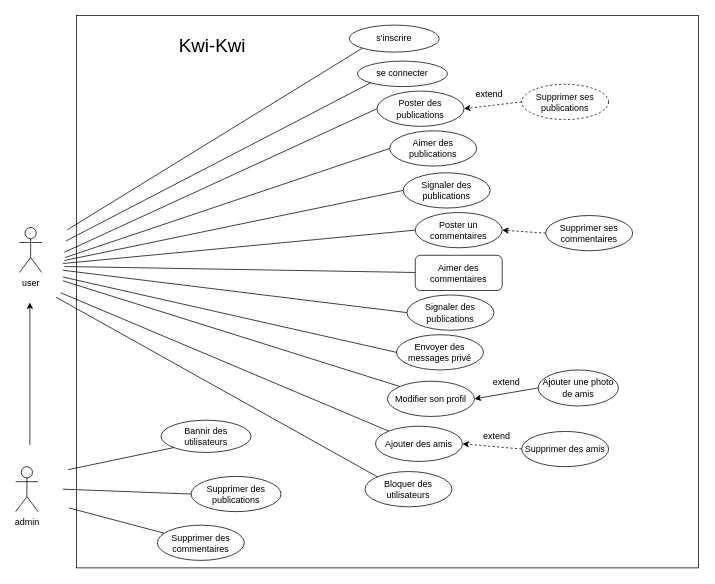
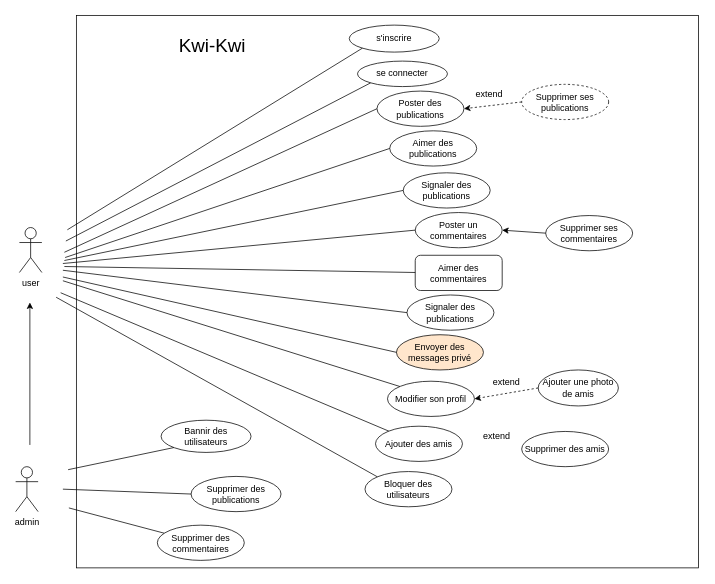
  <mxCell id="0" />
  <mxCell id="1" parent="0" />
  <mxCell id="2" value="" style="rounded=0;whiteSpace=wrap;html=1;shadow=0;sketch=0;fontSize=12;strokeColor=#000000;strokeWidth=1;fillColor=#FFFFFF;" parent="1" vertex="1"><mxGeometry x="101" y="20" width="830" height="737" as="geometry" /></mxCell>
  <mxCell id="3" value="user" style="shape=umlActor;verticalLabelPosition=bottom;verticalAlign=top;html=1;outlineConnect=0;" parent="1" vertex="1"><mxGeometry x="25" y="303" width="30" height="60" as="geometry" /></mxCell>
  <mxCell id="4" value="s'inscrire" style="ellipse;whiteSpace=wrap;html=1;" parent="1" vertex="1"><mxGeometry x="465" y="33" width="120" height="36" as="geometry" /></mxCell>
  <mxCell id="5" value="se connecter" style="ellipse;whiteSpace=wrap;html=1;" parent="1" vertex="1"><mxGeometry x="476" y="81" width="120" height="34" as="geometry" /></mxCell>
  <mxCell id="6" value="" style="endArrow=none;html=1;entryX=0;entryY=1;entryDx=0;entryDy=0;" parent="1" target="4" edge="1"><mxGeometry width="50" height="50" relative="1" as="geometry"><mxPoint x="89" y="306" as="sourcePoint" /><mxPoint x="540" y="401" as="targetPoint" /></mxGeometry></mxCell>
  <mxCell id="7" value="" style="endArrow=none;html=1;entryX=0;entryY=1;entryDx=0;entryDy=0;" parent="1" target="5" edge="1"><mxGeometry width="50" height="50" relative="1" as="geometry"><mxPoint x="87" y="321" as="sourcePoint" /><mxPoint x="386" y="197" as="targetPoint" /></mxGeometry></mxCell>
  <mxCell id="8" value="Poster des publications" style="ellipse;whiteSpace=wrap;html=1;" parent="1" vertex="1"><mxGeometry x="502" y="121" width="116" height="47" as="geometry" /></mxCell>
  <mxCell id="9" value="Supprimer des amis" style="ellipse;whiteSpace=wrap;html=1;" parent="1" vertex="1"><mxGeometry x="695" y="575" width="116" height="47" as="geometry" /></mxCell>
  <mxCell id="10" value="Aimer des publications" style="ellipse;whiteSpace=wrap;html=1;" parent="1" vertex="1"><mxGeometry x="519" y="174" width="116" height="47" as="geometry" /></mxCell>
  <mxCell id="11" value="Modifier son profil" style="ellipse;whiteSpace=wrap;html=1;" parent="1" vertex="1"><mxGeometry x="516" y="508" width="116" height="47" as="geometry" /></mxCell>
  <mxCell id="12" value="Signaler des publications" style="ellipse;whiteSpace=wrap;html=1;" parent="1" vertex="1"><mxGeometry x="537" y="230" width="116" height="47" as="geometry" /></mxCell>
- <mxCell id="13" value="Envoyer des messages privé" style="ellipse;whiteSpace=wrap;html=1;" parent="1" vertex="1"><mxGeometry x="528" y="446" width="116" height="47" as="geometry" /></mxCell>
+ <mxCell id="13" value="Envoyer des messages privé" style="ellipse;whiteSpace=wrap;html=1;fillColor=#ffe6cc;" parent="1" vertex="1"><mxGeometry x="528" y="446" width="116" height="47" as="geometry" /></mxCell>
  <mxCell id="14" value="Ajouter des amis" style="ellipse;whiteSpace=wrap;html=1;" parent="1" vertex="1"><mxGeometry x="500" y="568" width="116" height="47" as="geometry" /></mxCell>
  <mxCell id="15" value="Bloquer des utilisateurs" style="ellipse;whiteSpace=wrap;html=1;" parent="1" vertex="1"><mxGeometry x="486" y="628.5" width="116" height="47" as="geometry" /></mxCell>
  <mxCell id="16" value="" style="endArrow=none;html=1;exitX=0;exitY=0.5;exitDx=0;exitDy=0;" parent="1" source="8" edge="1"><mxGeometry width="50" height="50" relative="1" as="geometry"><mxPoint x="490" y="458" as="sourcePoint" /><mxPoint x="85" y="336" as="targetPoint" /></mxGeometry></mxCell>
  <mxCell id="17" value="" style="endArrow=none;html=1;entryX=0;entryY=0.5;entryDx=0;entryDy=0;" parent="1" target="13" edge="1"><mxGeometry width="50" height="50" relative="1" as="geometry"><mxPoint x="83" y="369" as="sourcePoint" /><mxPoint x="365" y="437" as="targetPoint" /></mxGeometry></mxCell>
  <mxCell id="18" value="" style="endArrow=none;html=1;entryX=0;entryY=0;entryDx=0;entryDy=0;" parent="1" target="11" edge="1"><mxGeometry width="50" height="50" relative="1" as="geometry"><mxPoint x="83" y="374" as="sourcePoint" /><mxPoint x="370" y="483" as="targetPoint" /></mxGeometry></mxCell>
  <mxCell id="19" value="" style="endArrow=none;html=1;" parent="1" target="14" edge="1"><mxGeometry width="50" height="50" relative="1" as="geometry"><mxPoint x="80" y="390" as="sourcePoint" /><mxPoint x="362" y="521" as="targetPoint" /></mxGeometry></mxCell>
  <mxCell id="20" value="" style="endArrow=none;html=1;entryX=0;entryY=0;entryDx=0;entryDy=0;" parent="1" target="15" edge="1"><mxGeometry width="50" height="50" relative="1" as="geometry"><mxPoint x="74" y="396" as="sourcePoint" /><mxPoint x="284" y="631" as="targetPoint" /></mxGeometry></mxCell>
  <mxCell id="21" value="admin" style="shape=umlActor;verticalLabelPosition=bottom;verticalAlign=top;html=1;outlineConnect=0;" parent="1" vertex="1"><mxGeometry x="20" y="622" width="30" height="60" as="geometry" /></mxCell>
  <mxCell id="22" value="Bannir des utilisateurs" style="ellipse;whiteSpace=wrap;html=1;" parent="1" vertex="1"><mxGeometry x="214" y="560" width="120" height="43" as="geometry" /></mxCell>
  <mxCell id="23" value="" style="endArrow=none;html=1;exitX=0;exitY=1;exitDx=0;exitDy=0;" parent="1" source="22" edge="1"><mxGeometry width="50" height="50" relative="1" as="geometry"><mxPoint x="195" y="609" as="sourcePoint" /><mxPoint x="90" y="626" as="targetPoint" /></mxGeometry></mxCell>
  <mxCell id="24" value="Supprimer des publications" style="ellipse;whiteSpace=wrap;html=1;" parent="1" vertex="1"><mxGeometry x="254" y="635" width="120" height="47" as="geometry" /></mxCell>
  <mxCell id="25" value="" style="endArrow=none;html=1;entryX=0;entryY=0.5;entryDx=0;entryDy=0;" parent="1" target="24" edge="1"><mxGeometry width="50" height="50" relative="1" as="geometry"><mxPoint x="83" y="652" as="sourcePoint" /><mxPoint x="265" y="619" as="targetPoint" /></mxGeometry></mxCell>
  <mxCell id="26" value="Poster un commentaires" style="ellipse;whiteSpace=wrap;html=1;" parent="1" vertex="1"><mxGeometry x="553" y="283" width="116" height="47" as="geometry" /></mxCell>
  <mxCell id="27" value="Supprimer ses publications" style="ellipse;whiteSpace=wrap;html=1;dashed=1;" parent="1" vertex="1"><mxGeometry x="695" y="112" width="116" height="47" as="geometry" /></mxCell>
  <mxCell id="28" value="" style="endArrow=classic;html=1;dashed=1;entryX=1;entryY=0.5;entryDx=0;entryDy=0;exitX=0;exitY=0.5;exitDx=0;exitDy=0;" parent="1" source="27" target="8" edge="1"><mxGeometry width="50" height="50" relative="1" as="geometry"><mxPoint x="779" y="488" as="sourcePoint" /><mxPoint x="829" y="438" as="targetPoint" /></mxGeometry></mxCell>
  <mxCell id="29" value="Kwi-Kwi" style="text;html=1;strokeColor=none;fillColor=none;align=center;verticalAlign=middle;whiteSpace=wrap;rounded=0;shadow=0;sketch=0;fontSize=25;" parent="1" vertex="1"><mxGeometry x="222" y="35" width="121" height="48" as="geometry" /></mxCell>
- <mxCell id="30" value="" style="endArrow=classic;html=1;dashed=1;entryX=1;entryY=0.5;entryDx=0;entryDy=0;exitX=0;exitY=0.5;exitDx=0;exitDy=0;" parent="1" source="9" target="14" edge="1"><mxGeometry width="50" height="50" relative="1" as="geometry"><mxPoint x="672.549" y="383.063" as="sourcePoint" /><mxPoint x="512.451" y="324.937" as="targetPoint" /></mxGeometry></mxCell>
  <mxCell id="31" value="Aimer des commentaires" style="whiteSpace=wrap;html=1;rounded=1;" parent="1" vertex="1"><mxGeometry x="553" y="340" width="116" height="47" as="geometry" /></mxCell>
  <mxCell id="32" value="Supprimer ses commentaires" style="ellipse;whiteSpace=wrap;html=1;" parent="1" vertex="1"><mxGeometry x="727" y="287" width="116" height="47" as="geometry" /></mxCell>
  <mxCell id="33" value="Supprimer des commentaires" style="ellipse;whiteSpace=wrap;html=1;" parent="1" vertex="1"><mxGeometry x="209" y="700" width="116" height="47" as="geometry" /></mxCell>
- <mxCell id="34" value="" style="endArrow=classic;html=1;dashed=1;entryX=1;entryY=0.5;entryDx=0;entryDy=0;exitX=0;exitY=0.5;exitDx=0;exitDy=0;" parent="1" source="32" target="26" edge="1"><mxGeometry width="50" height="50" relative="1" as="geometry"><mxPoint x="1034" y="421" as="sourcePoint" /><mxPoint x="888.001" y="354.877" as="targetPoint" /></mxGeometry></mxCell>
+ <mxCell id="34" value="" style="endArrow=classic;html=1;dashed=0;entryX=1;entryY=0.5;entryDx=0;entryDy=0;exitX=0;exitY=0.5;exitDx=0;exitDy=0;" parent="1" source="32" target="26" edge="1"><mxGeometry width="50" height="50" relative="1" as="geometry"><mxPoint x="1034" y="421" as="sourcePoint" /><mxPoint x="888.001" y="354.877" as="targetPoint" /></mxGeometry></mxCell>
  <mxCell id="35" value="" style="endArrow=none;html=1;" parent="1" target="33" edge="1"><mxGeometry width="50" height="50" relative="1" as="geometry"><mxPoint x="91" y="677" as="sourcePoint" /><mxPoint x="1067" y="255.25" as="targetPoint" /></mxGeometry></mxCell>
  <mxCell id="36" value="Ajouter une photo de amis" style="ellipse;whiteSpace=wrap;html=1;shadow=0;sketch=0;fontSize=12;strokeColor=#000000;strokeWidth=1;fillColor=#FFFFFF;" parent="1" vertex="1"><mxGeometry x="717" y="493" width="107" height="48" as="geometry" /></mxCell>
- <mxCell id="37" value="" style="endArrow=classic;html=1;dashed=0;entryX=1;entryY=0.5;entryDx=0;entryDy=0;exitX=0;exitY=0.5;exitDx=0;exitDy=0;" parent="1" source="36" target="11" edge="1"><mxGeometry width="50" height="50" relative="1" as="geometry"><mxPoint x="607" y="527" as="sourcePoint" /><mxPoint x="532" y="476" as="targetPoint" /></mxGeometry></mxCell>
+ <mxCell id="37" value="" style="endArrow=classic;html=1;dashed=1;entryX=1;entryY=0.5;entryDx=0;entryDy=0;exitX=0;exitY=0.5;exitDx=0;exitDy=0;" parent="1" source="36" target="11" edge="1"><mxGeometry width="50" height="50" relative="1" as="geometry"><mxPoint x="607" y="527" as="sourcePoint" /><mxPoint x="532" y="476" as="targetPoint" /></mxGeometry></mxCell>
  <mxCell id="38" value="" style="endArrow=classic;html=1;fontSize=12;" parent="1" edge="1"><mxGeometry width="50" height="50" relative="1" as="geometry"><mxPoint x="39" y="593" as="sourcePoint" /><mxPoint x="39" y="403" as="targetPoint" /></mxGeometry></mxCell>
  <mxCell id="39" value="extend" style="text;html=1;strokeColor=none;fillColor=none;align=center;verticalAlign=middle;whiteSpace=wrap;rounded=0;shadow=0;sketch=0;fontSize=12;" parent="1" vertex="1"><mxGeometry x="655" y="500" width="40" height="20" as="geometry" /></mxCell>
  <mxCell id="40" value="extend" style="text;html=1;strokeColor=none;fillColor=none;align=center;verticalAlign=middle;whiteSpace=wrap;rounded=0;shadow=0;sketch=0;fontSize=12;" parent="1" vertex="1"><mxGeometry x="642" y="571.5" width="40" height="20" as="geometry" /></mxCell>
  <mxCell id="41" value="extend" style="text;html=1;strokeColor=none;fillColor=none;align=center;verticalAlign=middle;whiteSpace=wrap;rounded=0;shadow=0;sketch=0;fontSize=12;" parent="1" vertex="1"><mxGeometry x="632" y="115" width="40" height="20" as="geometry" /></mxCell>
  <mxCell id="42" value="Signaler des publications" style="ellipse;whiteSpace=wrap;html=1;" parent="1" vertex="1"><mxGeometry x="542" y="393" width="116" height="47" as="geometry" /></mxCell>
  <mxCell id="43" value="" style="endArrow=none;html=1;fontSize=12;entryX=0;entryY=0.5;entryDx=0;entryDy=0;" parent="1" target="10" edge="1"><mxGeometry width="50" height="50" relative="1" as="geometry"><mxPoint x="86" y="343" as="sourcePoint" /><mxPoint x="373" y="310" as="targetPoint" /></mxGeometry></mxCell>
  <mxCell id="44" value="" style="endArrow=none;html=1;fontSize=12;entryX=0;entryY=0.5;entryDx=0;entryDy=0;" parent="1" target="12" edge="1"><mxGeometry width="50" height="50" relative="1" as="geometry"><mxPoint x="85" y="347" as="sourcePoint" /><mxPoint x="3" y="429" as="targetPoint" /></mxGeometry></mxCell>
  <mxCell id="45" value="" style="endArrow=none;html=1;fontSize=12;entryX=0;entryY=0.5;entryDx=0;entryDy=0;" parent="1" target="26" edge="1"><mxGeometry width="50" height="50" relative="1" as="geometry"><mxPoint x="83" y="351" as="sourcePoint" /><mxPoint x="445" y="323" as="targetPoint" /></mxGeometry></mxCell>
  <mxCell id="46" value="" style="endArrow=none;html=1;fontSize=12;entryX=0;entryY=0.489;entryDx=0;entryDy=0;entryPerimeter=0;" parent="1" target="31" edge="1"><mxGeometry width="50" height="50" relative="1" as="geometry"><mxPoint x="85" y="355" as="sourcePoint" /><mxPoint x="129" y="176" as="targetPoint" /></mxGeometry></mxCell>
  <mxCell id="47" value="" style="endArrow=none;html=1;fontSize=12;entryX=0;entryY=0.5;entryDx=0;entryDy=0;" parent="1" target="42" edge="1"><mxGeometry width="50" height="50" relative="1" as="geometry"><mxPoint x="83" y="360" as="sourcePoint" /><mxPoint x="115" y="184" as="targetPoint" /></mxGeometry></mxCell>
